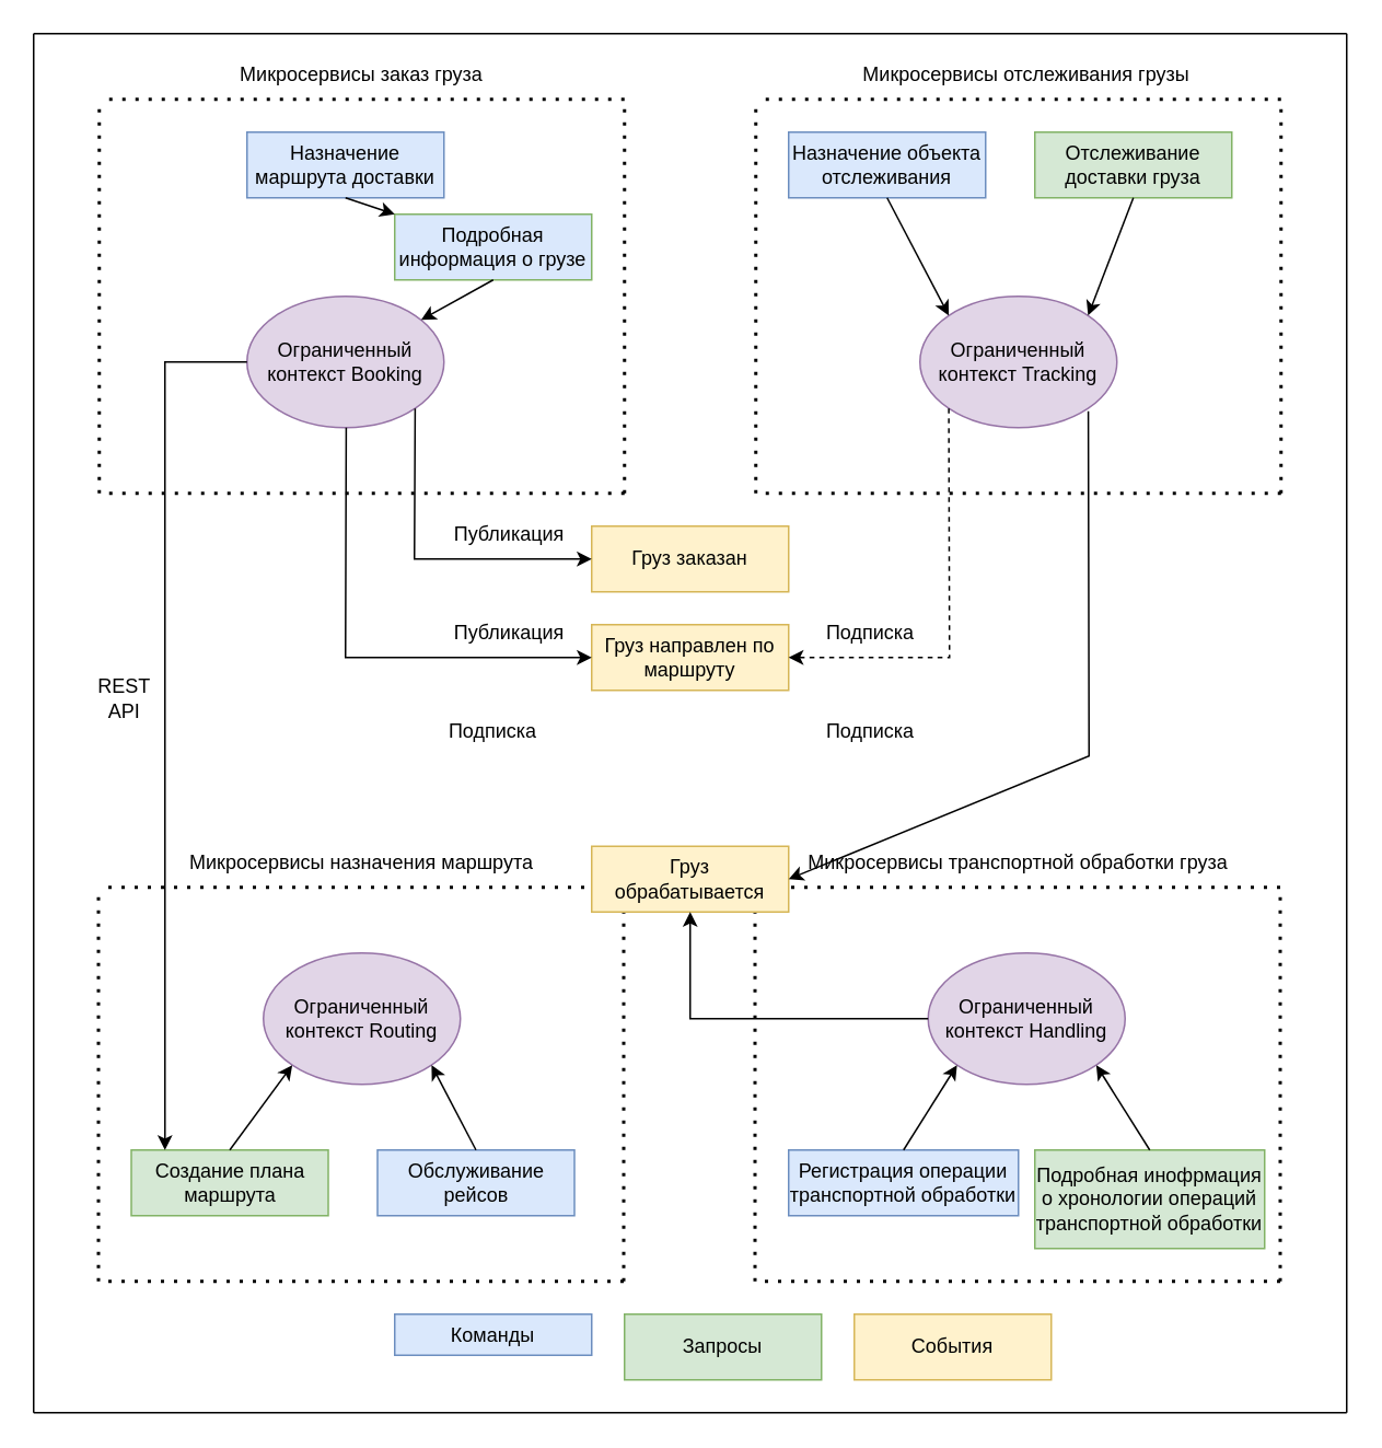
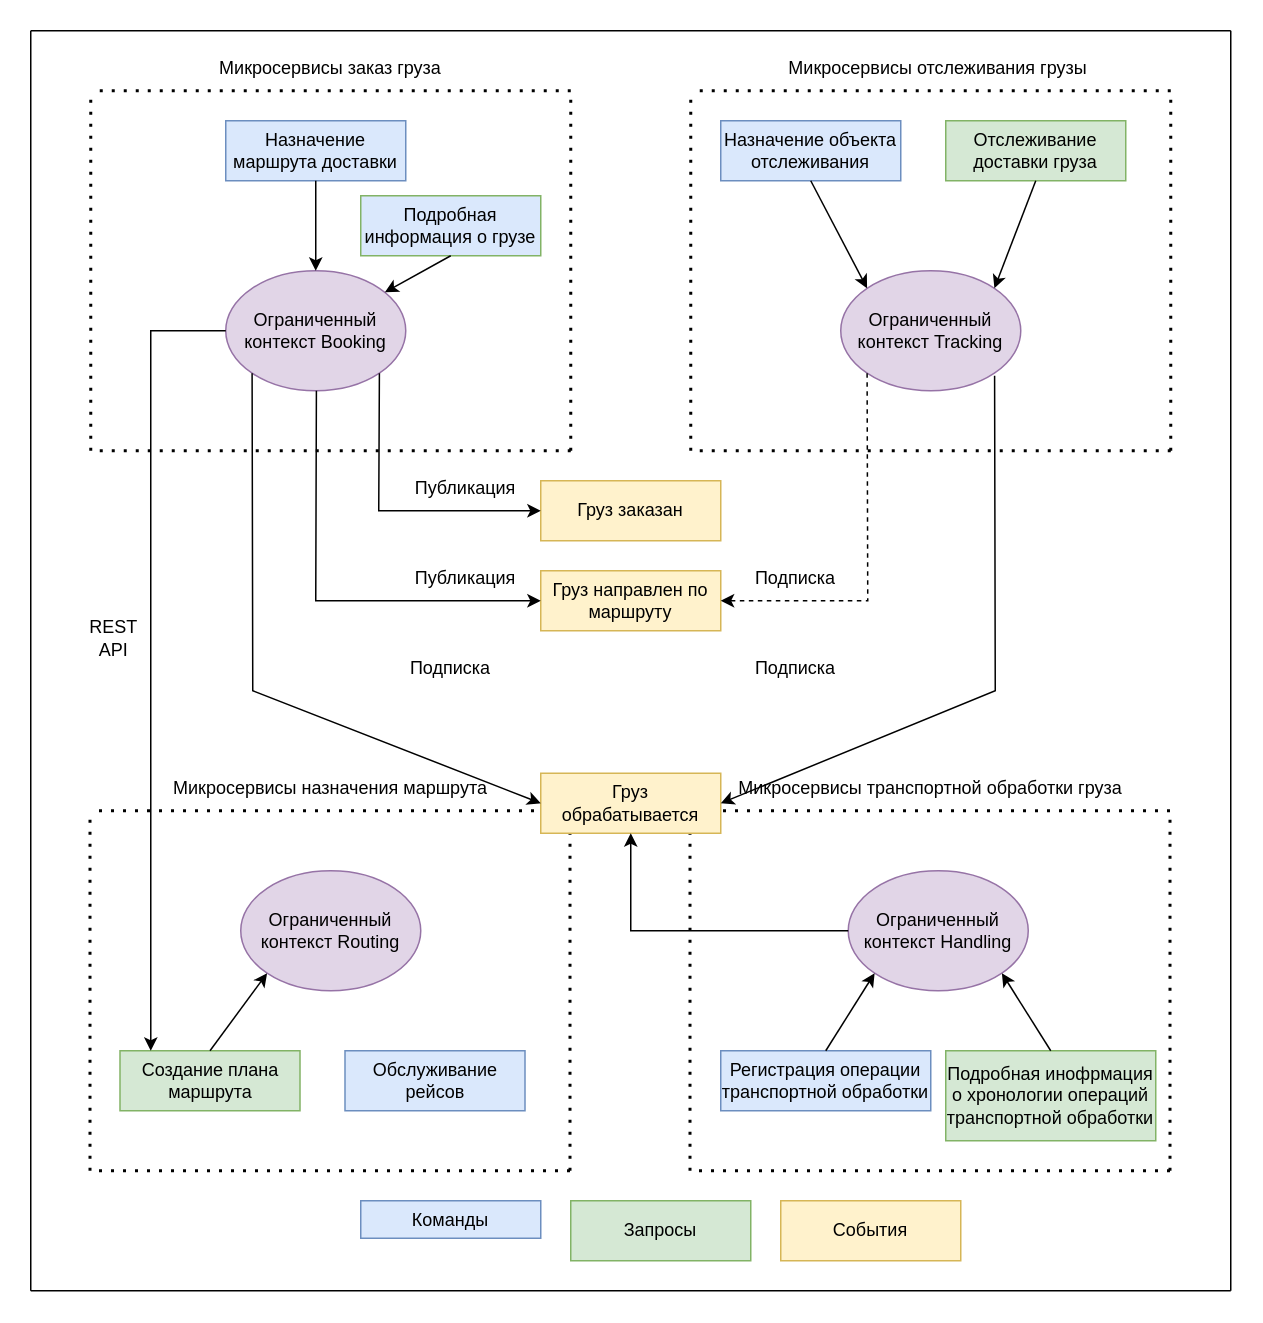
  <mxCell id="0" />
  <mxCell id="1" parent="0" />
  <mxCell id="2" value="Назначение маршрута доставки" style="rounded=0;whiteSpace=wrap;html=1;fillColor=#dae8fc;strokeColor=#6c8ebf;" vertex="1" parent="1"><mxGeometry x="150" y="80" width="120" height="40" as="geometry" /></mxCell>
  <mxCell id="3" value="" style="endArrow=none;html=1;rounded=0;" edge="1" parent="1"><mxGeometry width="50" height="50" relative="1" as="geometry"><mxPoint y="860" as="sourcePoint" x="20" /><mxPoint as="targetPoint" x="20" y="20" /></mxGeometry></mxCell>
  <mxCell id="4" value="" style="endArrow=none;html=1;rounded=0;" edge="1" parent="1"><mxGeometry width="50" height="50" relative="1" as="geometry"><mxPoint as="sourcePoint" x="20" y="20" /><mxPoint x="820" as="targetPoint" y="20" /></mxGeometry></mxCell>
  <mxCell id="5" value="" style="endArrow=none;html=1;rounded=0;" edge="1" parent="1"><mxGeometry width="50" height="50" relative="1" as="geometry"><mxPoint x="820" y="860" as="sourcePoint" /><mxPoint x="820" as="targetPoint" y="20" /></mxGeometry></mxCell>
  <mxCell id="6" value="Микросервисы заказ груза" style="text;html=1;strokeColor=none;fillColor=none;align=center;verticalAlign=middle;whiteSpace=wrap;rounded=0;" vertex="1" parent="1"><mxGeometry x="140" y="30" width="160" height="30" as="geometry" /></mxCell>
  <mxCell id="7" value="Микросервисы отслеживания грузы" style="text;html=1;strokeColor=none;fillColor=none;align=center;verticalAlign=middle;whiteSpace=wrap;rounded=0;" vertex="1" parent="1"><mxGeometry x="520" y="30" width="210" height="30" as="geometry" /></mxCell>
  <mxCell id="8" value="Микросервисы транспортной обработки груза" style="text;html=1;strokeColor=none;fillColor=none;align=center;verticalAlign=middle;whiteSpace=wrap;rounded=0;" vertex="1" parent="1"><mxGeometry x="490" y="510" width="260" height="30" as="geometry" /></mxCell>
  <mxCell id="9" value="Микросервисы назначения маршрута" style="text;html=1;strokeColor=none;fillColor=none;align=center;verticalAlign=middle;whiteSpace=wrap;rounded=0;" vertex="1" parent="1"><mxGeometry x="100" y="510" width="240" height="30" as="geometry" /></mxCell>
  <mxCell id="10" value="" style="endArrow=none;dashed=1;html=1;dashPattern=1 3;strokeWidth=2;rounded=0;" edge="1" parent="1"><mxGeometry width="50" height="50" relative="1" as="geometry"><mxPoint x="60" y="300" as="sourcePoint" /><mxPoint x="60" y="60" as="targetPoint" /></mxGeometry></mxCell>
  <mxCell id="11" value="Подробная информация о грузе" style="rounded=0;whiteSpace=wrap;html=1;fillColor=#dae8fc;strokeColor=#82b366;" vertex="1" parent="1"><mxGeometry x="240" y="130" width="120" height="40" as="geometry" /></mxCell>
  <mxCell id="12" value="Ограниченный контекст Booking" style="ellipse;whiteSpace=wrap;html=1;fillColor=#e1d5e7;strokeColor=#9673a6;" vertex="1" parent="1"><mxGeometry x="150" y="180" width="120" height="80" as="geometry" /></mxCell>
  <mxCell id="13" value="" style="endArrow=none;dashed=1;html=1;dashPattern=1 3;strokeWidth=2;rounded=0;" edge="1" parent="1"><mxGeometry width="50" height="50" relative="1" as="geometry"><mxPoint x="380" y="60" as="sourcePoint" /><mxPoint x="60" y="60" as="targetPoint" /></mxGeometry></mxCell>
  <mxCell id="14" value="" style="endArrow=classic;html=1;rounded=0;exitX=0.5;exitY=1;exitDx=0;exitDy=0;" edge="1" parent="1" source="11" target="12"><mxGeometry width="50" height="50" relative="1" as="geometry"><mxPoint x="600" y="400" as="sourcePoint" /><mxPoint x="650" y="350" as="targetPoint" /></mxGeometry></mxCell>
- <mxCell id="15" value="" style="endArrow=classic;html=1;rounded=0;exitX=0.5;exitY=1;exitDx=0;exitDy=0;" edge="1" parent="1" source="2" target="11"><mxGeometry width="50" height="50" relative="1" as="geometry"><mxPoint x="310" y="180" as="sourcePoint" /><mxPoint x="273.772" y="202.642" as="targetPoint" /></mxGeometry></mxCell>
+ <mxCell id="15" value="" style="endArrow=classic;html=1;rounded=0;exitX=0.5;exitY=1;exitDx=0;exitDy=0;entryX=0.5;entryY=0;entryDx=0;entryDy=0;" edge="1" parent="1" source="2" target="12"><mxGeometry width="50" height="50" relative="1" as="geometry"><mxPoint x="310" y="180" as="sourcePoint" /><mxPoint x="273.772" y="202.642" as="targetPoint" /></mxGeometry></mxCell>
  <mxCell id="16" value="" style="endArrow=none;dashed=1;html=1;dashPattern=1 3;strokeWidth=2;rounded=0;" edge="1" parent="1"><mxGeometry width="50" height="50" relative="1" as="geometry"><mxPoint x="380" y="300" as="sourcePoint" /><mxPoint x="380" y="60" as="targetPoint" /></mxGeometry></mxCell>
  <mxCell id="17" value="" style="endArrow=none;dashed=1;html=1;dashPattern=1 3;strokeWidth=2;rounded=0;" edge="1" parent="1"><mxGeometry width="50" height="50" relative="1" as="geometry"><mxPoint x="380" y="300" as="sourcePoint" /><mxPoint x="60" y="300" as="targetPoint" /></mxGeometry></mxCell>
  <mxCell id="18" value="Назначение объекта отслеживания" style="rounded=0;whiteSpace=wrap;html=1;fillColor=#dae8fc;strokeColor=#6c8ebf;" vertex="1" parent="1"><mxGeometry x="480" y="80" width="120" height="40" as="geometry" /></mxCell>
  <mxCell id="19" value="" style="endArrow=none;dashed=1;html=1;dashPattern=1 3;strokeWidth=2;rounded=0;" edge="1" parent="1"><mxGeometry width="50" height="50" relative="1" as="geometry"><mxPoint x="460" y="300" as="sourcePoint" /><mxPoint x="460" y="60" as="targetPoint" /></mxGeometry></mxCell>
  <mxCell id="20" value="Отслеживание доставки груза" style="rounded=0;whiteSpace=wrap;html=1;fillColor=#d5e8d4;strokeColor=#82b366;" vertex="1" parent="1"><mxGeometry x="630" y="80" width="120" height="40" as="geometry" /></mxCell>
  <mxCell id="21" value="Ограниченный контекст Tracking" style="ellipse;whiteSpace=wrap;html=1;fillColor=#e1d5e7;strokeColor=#9673a6;" vertex="1" parent="1"><mxGeometry x="560" y="180" width="120" height="80" as="geometry" /></mxCell>
  <mxCell id="22" value="" style="endArrow=none;dashed=1;html=1;dashPattern=1 3;strokeWidth=2;rounded=0;" edge="1" parent="1"><mxGeometry width="50" height="50" relative="1" as="geometry"><mxPoint x="780" y="60" as="sourcePoint" /><mxPoint x="460" y="60" as="targetPoint" /></mxGeometry></mxCell>
  <mxCell id="23" value="" style="endArrow=classic;html=1;rounded=0;exitX=0.5;exitY=1;exitDx=0;exitDy=0;entryX=1;entryY=0;entryDx=0;entryDy=0;" edge="1" parent="1" source="20" target="21"><mxGeometry width="50" height="50" relative="1" as="geometry"><mxPoint x="990" y="400" as="sourcePoint" /><mxPoint x="1040" y="350" as="targetPoint" /></mxGeometry></mxCell>
  <mxCell id="24" value="" style="endArrow=classic;html=1;rounded=0;exitX=0.5;exitY=1;exitDx=0;exitDy=0;entryX=0;entryY=0;entryDx=0;entryDy=0;" edge="1" parent="1" source="18" target="21"><mxGeometry width="50" height="50" relative="1" as="geometry"><mxPoint x="700" y="180" as="sourcePoint" /><mxPoint x="663.772" y="202.642" as="targetPoint" /></mxGeometry></mxCell>
  <mxCell id="25" value="" style="endArrow=none;dashed=1;html=1;dashPattern=1 3;strokeWidth=2;rounded=0;" edge="1" parent="1"><mxGeometry width="50" height="50" relative="1" as="geometry"><mxPoint x="780" y="300" as="sourcePoint" /><mxPoint x="780" y="60" as="targetPoint" /></mxGeometry></mxCell>
  <mxCell id="26" value="" style="endArrow=none;dashed=1;html=1;dashPattern=1 3;strokeWidth=2;rounded=0;" edge="1" parent="1"><mxGeometry width="50" height="50" relative="1" as="geometry"><mxPoint x="780" y="300" as="sourcePoint" /><mxPoint x="460" y="300" as="targetPoint" /></mxGeometry></mxCell>
  <mxCell id="27" value="Регистрация операции транспортной обработки" style="rounded=0;whiteSpace=wrap;html=1;fillColor=#dae8fc;strokeColor=#6c8ebf;" vertex="1" parent="1"><mxGeometry x="480" y="700" width="140" height="40" as="geometry" /></mxCell>
  <mxCell id="28" value="" style="endArrow=none;dashed=1;html=1;dashPattern=1 3;strokeWidth=2;rounded=0;" edge="1" parent="1"><mxGeometry width="50" height="50" relative="1" as="geometry"><mxPoint x="459.5" y="780" as="sourcePoint" /><mxPoint x="459.5" y="540" as="targetPoint" /></mxGeometry></mxCell>
  <mxCell id="29" value="Подробная инофрмация о хронологии операций транспортной обработки" style="rounded=0;whiteSpace=wrap;html=1;fillColor=#d5e8d4;strokeColor=#82b366;" vertex="1" parent="1"><mxGeometry x="630" y="700" width="140" height="60" as="geometry" /></mxCell>
  <mxCell id="30" value="Ограниченный контекст Handling" style="ellipse;whiteSpace=wrap;html=1;fillColor=#e1d5e7;strokeColor=#9673a6;" vertex="1" parent="1"><mxGeometry x="565" y="580" width="120" height="80" as="geometry" /></mxCell>
  <mxCell id="31" value="" style="endArrow=none;dashed=1;html=1;dashPattern=1 3;strokeWidth=2;rounded=0;" edge="1" parent="1"><mxGeometry width="50" height="50" relative="1" as="geometry"><mxPoint x="779.5" y="540" as="sourcePoint" /><mxPoint x="459.5" y="540" as="targetPoint" /></mxGeometry></mxCell>
  <mxCell id="32" value="" style="endArrow=classic;html=1;rounded=0;exitX=0.5;exitY=0;exitDx=0;exitDy=0;entryX=1;entryY=1;entryDx=0;entryDy=0;" edge="1" parent="1" source="29" target="30"><mxGeometry width="50" height="50" relative="1" as="geometry"><mxPoint x="989.5" y="880" as="sourcePoint" /><mxPoint x="1039.5" y="830" as="targetPoint" /></mxGeometry></mxCell>
  <mxCell id="33" value="" style="endArrow=classic;html=1;rounded=0;exitX=0.5;exitY=0;exitDx=0;exitDy=0;entryX=0;entryY=1;entryDx=0;entryDy=0;" edge="1" parent="1" source="27" target="30"><mxGeometry width="50" height="50" relative="1" as="geometry"><mxPoint x="699.5" y="660" as="sourcePoint" /><mxPoint x="663.272" y="682.642" as="targetPoint" /></mxGeometry></mxCell>
  <mxCell id="34" value="" style="endArrow=none;dashed=1;html=1;dashPattern=1 3;strokeWidth=2;rounded=0;" edge="1" parent="1"><mxGeometry width="50" height="50" relative="1" as="geometry"><mxPoint x="779.5" y="780" as="sourcePoint" /><mxPoint x="779.5" y="540" as="targetPoint" /></mxGeometry></mxCell>
  <mxCell id="35" value="" style="endArrow=none;dashed=1;html=1;dashPattern=1 3;strokeWidth=2;rounded=0;" edge="1" parent="1"><mxGeometry width="50" height="50" relative="1" as="geometry"><mxPoint x="779.5" y="780" as="sourcePoint" /><mxPoint x="459.5" y="780" as="targetPoint" /></mxGeometry></mxCell>
  <mxCell id="36" value="Создание плана маршрута" style="rounded=0;whiteSpace=wrap;html=1;fillColor=#d5e8d4;strokeColor=#82b366;" vertex="1" parent="1"><mxGeometry x="79.5" y="700" width="120" height="40" as="geometry" /></mxCell>
  <mxCell id="37" value="" style="endArrow=none;dashed=1;html=1;dashPattern=1 3;strokeWidth=2;rounded=0;" edge="1" parent="1"><mxGeometry width="50" height="50" relative="1" as="geometry"><mxPoint x="59.5" y="780" as="sourcePoint" /><mxPoint x="59.5" y="540" as="targetPoint" /></mxGeometry></mxCell>
  <mxCell id="38" value="Обслуживание рейсов" style="rounded=0;whiteSpace=wrap;html=1;fillColor=#dae8fc;strokeColor=#6c8ebf;" vertex="1" parent="1"><mxGeometry x="229.5" y="700" width="120" height="40" as="geometry" /></mxCell>
  <mxCell id="39" value="Ограниченный контекст Routing" style="ellipse;whiteSpace=wrap;html=1;fillColor=#e1d5e7;strokeColor=#9673a6;" vertex="1" parent="1"><mxGeometry x="160" y="580" width="120" height="80" as="geometry" /></mxCell>
  <mxCell id="40" value="" style="endArrow=none;dashed=1;html=1;dashPattern=1 3;strokeWidth=2;rounded=0;" edge="1" parent="1"><mxGeometry width="50" height="50" relative="1" as="geometry"><mxPoint x="379.5" y="540" as="sourcePoint" /><mxPoint x="59.5" y="540" as="targetPoint" /></mxGeometry></mxCell>
- <mxCell id="41" value="" style="endArrow=classic;html=1;rounded=0;exitX=0.5;exitY=0;exitDx=0;exitDy=0;entryX=1;entryY=1;entryDx=0;entryDy=0;" edge="1" parent="1" source="38" target="39"><mxGeometry width="50" height="50" relative="1" as="geometry"><mxPoint x="589.5" y="880" as="sourcePoint" /><mxPoint x="270" y="640" as="targetPoint" /></mxGeometry></mxCell>
  <mxCell id="42" value="" style="endArrow=classic;html=1;rounded=0;exitX=0.5;exitY=0;exitDx=0;exitDy=0;entryX=0;entryY=1;entryDx=0;entryDy=0;" edge="1" parent="1" source="36" target="39"><mxGeometry width="50" height="50" relative="1" as="geometry"><mxPoint x="299.5" y="660" as="sourcePoint" /><mxPoint x="263.272" y="682.642" as="targetPoint" /></mxGeometry></mxCell>
  <mxCell id="43" value="" style="endArrow=none;dashed=1;html=1;dashPattern=1 3;strokeWidth=2;rounded=0;" edge="1" parent="1"><mxGeometry width="50" height="50" relative="1" as="geometry"><mxPoint x="379.5" y="780" as="sourcePoint" /><mxPoint x="379.5" y="540" as="targetPoint" /></mxGeometry></mxCell>
  <mxCell id="44" value="" style="endArrow=none;dashed=1;html=1;dashPattern=1 3;strokeWidth=2;rounded=0;" edge="1" parent="1"><mxGeometry width="50" height="50" relative="1" as="geometry"><mxPoint x="379.5" y="780" as="sourcePoint" /><mxPoint x="59.5" y="780" as="targetPoint" /></mxGeometry></mxCell>
  <mxCell id="45" value="Груз заказан" style="rounded=0;whiteSpace=wrap;html=1;fillColor=#fff2cc;strokeColor=#d6b656;" vertex="1" parent="1"><mxGeometry x="360" y="320" width="120" height="40" as="geometry" /></mxCell>
  <mxCell id="46" value="Груз направлен по маршруту" style="rounded=0;whiteSpace=wrap;html=1;fillColor=#fff2cc;strokeColor=#d6b656;" vertex="1" parent="1"><mxGeometry x="360" y="380" width="120" height="40" as="geometry" /></mxCell>
  <mxCell id="47" value="Груз обрабатывается" style="rounded=0;whiteSpace=wrap;html=1;fillColor=#fff2cc;strokeColor=#d6b656;" vertex="1" parent="1"><mxGeometry x="360" y="515" width="120" height="40" as="geometry" /></mxCell>
  <mxCell id="48" value="" style="endArrow=classic;html=1;rounded=0;entryX=0.171;entryY=0;entryDx=0;entryDy=0;entryPerimeter=0;exitX=0;exitY=0.5;exitDx=0;exitDy=0;" edge="1" parent="1" source="12" target="36"><mxGeometry width="50" height="50" relative="1" as="geometry"><mxPoint x="100" y="220" as="sourcePoint" /><mxPoint x="630" y="480" as="targetPoint" /><Array as="points"><mxPoint x="100" y="220" /></Array></mxGeometry></mxCell>
  <mxCell id="49" value="REST API" style="text;html=1;strokeColor=none;fillColor=none;align=center;verticalAlign=middle;whiteSpace=wrap;rounded=0;" vertex="1" parent="1"><mxGeometry x="50" y="410" width="50.5" height="30" as="geometry" /></mxCell>
  <mxCell id="50" value="" style="endArrow=classic;html=1;rounded=0;exitX=1;exitY=1;exitDx=0;exitDy=0;entryX=0;entryY=0.5;entryDx=0;entryDy=0;" edge="1" parent="1" source="12" target="45"><mxGeometry width="50" height="50" relative="1" as="geometry"><mxPoint x="580" y="520" as="sourcePoint" /><mxPoint x="630" y="470" as="targetPoint" /><Array as="points"><mxPoint x="252" y="340" /></Array></mxGeometry></mxCell>
  <mxCell id="51" value="" style="endArrow=classic;html=1;rounded=0;exitX=1;exitY=1;exitDx=0;exitDy=0;entryX=0;entryY=0.5;entryDx=0;entryDy=0;" edge="1" parent="1" target="46"><mxGeometry width="50" height="50" relative="1" as="geometry"><mxPoint x="210.426" y="260.004" as="sourcePoint" /><mxPoint x="258" y="351.72" as="targetPoint" /><Array as="points"><mxPoint x="210" y="400" /></Array></mxGeometry></mxCell>
+ <mxCell id="52" value="" style="endArrow=classic;html=1;rounded=0;exitX=0;exitY=1;exitDx=0;exitDy=0;entryX=0;entryY=0.5;entryDx=0;entryDy=0;" edge="1" parent="1" source="12" target="47"><mxGeometry width="50" height="50" relative="1" as="geometry"><mxPoint x="180.426" y="260.004" as="sourcePoint" /><mxPoint x="270" y="400" as="targetPoint" /><Array as="points"><mxPoint x="168" y="460" /></Array></mxGeometry></mxCell>
  <mxCell id="53" value="" style="endArrow=classic;html=1;rounded=0;entryX=0.5;entryY=1;entryDx=0;entryDy=0;exitX=0;exitY=0.5;exitDx=0;exitDy=0;" edge="1" parent="1" source="30" target="47"><mxGeometry width="50" height="50" relative="1" as="geometry"><mxPoint x="580" y="520" as="sourcePoint" /><mxPoint x="630" y="470" as="targetPoint" /><Array as="points"><mxPoint x="420" y="620" /></Array></mxGeometry></mxCell>
  <mxCell id="54" value="" style="endArrow=classic;html=1;rounded=0;exitX=0;exitY=1;exitDx=0;exitDy=0;entryX=1;entryY=0.5;entryDx=0;entryDy=0;dashed=1;" edge="1" parent="1" source="21" target="46"><mxGeometry width="50" height="50" relative="1" as="geometry"><mxPoint x="580" y="520" as="sourcePoint" /><mxPoint x="630" y="470" as="targetPoint" /><Array as="points"><mxPoint x="578" y="400" /></Array></mxGeometry></mxCell>
  <mxCell id="55" value="" style="endArrow=classic;html=1;rounded=0;exitX=0;exitY=1;exitDx=0;exitDy=0;entryX=1;entryY=0.5;entryDx=0;entryDy=0;" edge="1" parent="1" target="47"><mxGeometry width="50" height="50" relative="1" as="geometry"><mxPoint x="662.574" y="250.004" as="sourcePoint" /><mxPoint x="565" y="401.72" as="targetPoint" /><Array as="points"><mxPoint x="663" y="460" /></Array></mxGeometry></mxCell>
  <mxCell id="56" value="Публикация" style="text;html=1;strokeColor=none;fillColor=none;align=center;verticalAlign=middle;whiteSpace=wrap;rounded=0;" vertex="1" parent="1"><mxGeometry x="269.5" y="310" width="80" height="30" as="geometry" /></mxCell>
  <mxCell id="57" value="Публикация" style="text;html=1;strokeColor=none;fillColor=none;align=center;verticalAlign=middle;whiteSpace=wrap;rounded=0;" vertex="1" parent="1"><mxGeometry x="270" y="370" width="80" height="30" as="geometry" /></mxCell>
  <mxCell id="58" value="Подписка" style="text;html=1;strokeColor=none;fillColor=none;align=center;verticalAlign=middle;whiteSpace=wrap;rounded=0;" vertex="1" parent="1"><mxGeometry x="490" y="370" width="80" height="30" as="geometry" /></mxCell>
  <mxCell id="59" value="Подписка" style="text;html=1;strokeColor=none;fillColor=none;align=center;verticalAlign=middle;whiteSpace=wrap;rounded=0;" vertex="1" parent="1"><mxGeometry x="490" y="430" width="80" height="30" as="geometry" /></mxCell>
  <mxCell id="60" value="Подписка" style="text;html=1;strokeColor=none;fillColor=none;align=center;verticalAlign=middle;whiteSpace=wrap;rounded=0;" vertex="1" parent="1"><mxGeometry x="260" y="430" width="80" height="30" as="geometry" /></mxCell>
  <mxCell id="61" value="Команды" style="rounded=0;whiteSpace=wrap;html=1;fillColor=#dae8fc;strokeColor=#6c8ebf;" vertex="1" parent="1"><mxGeometry x="240" y="800" width="120" height="25" as="geometry" /></mxCell>
  <mxCell id="62" value="Запросы" style="rounded=0;whiteSpace=wrap;html=1;fillColor=#d5e8d4;strokeColor=#82b366;" vertex="1" parent="1"><mxGeometry x="380" y="800" width="120" height="40" as="geometry" /></mxCell>
  <mxCell id="63" value="События" style="rounded=0;whiteSpace=wrap;html=1;fillColor=#fff2cc;strokeColor=#d6b656;" vertex="1" parent="1"><mxGeometry x="520" y="800" width="120" height="40" as="geometry" /></mxCell>
  <mxCell id="64" value="" style="endArrow=none;html=1;rounded=0;" edge="1" parent="1"><mxGeometry width="50" height="50" relative="1" as="geometry"><mxPoint y="860" as="sourcePoint" x="20" /><mxPoint x="820" y="860" as="targetPoint" /></mxGeometry></mxCell>
